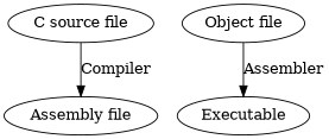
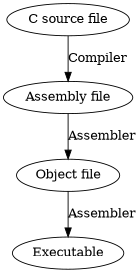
  digraph {
    rankdir=TB
    "C source file"
    "Assembly file"
    "Object file"
    Executable
    "C source file" -> "Assembly file" [label=Compiler]
+   "Assembly file" -> "Object file" [label=Assembler]
    "Object file" -> Executable [label=Assembler]
  }
